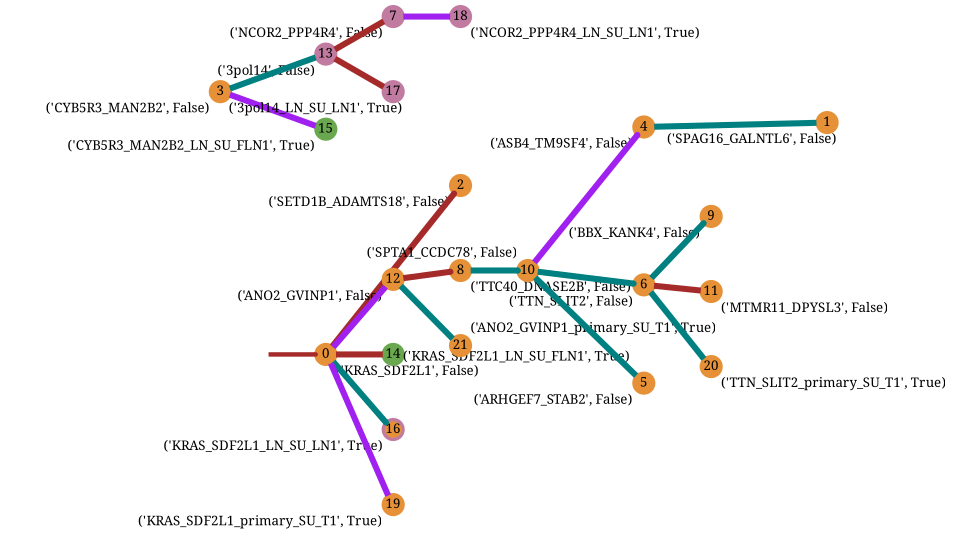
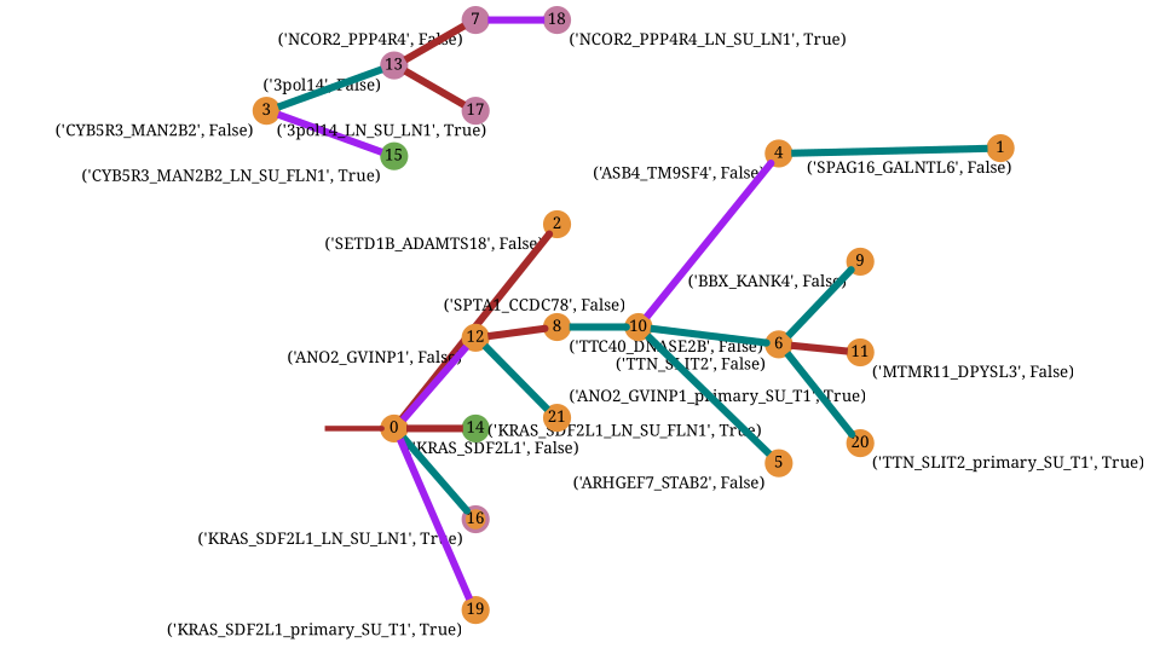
  strict digraph {
    fontname="Noto Serif"
    forcelabels=true
    nodesep=0.7
    rankdir=LR
    ranksep=0.6
    splines=false
    node [color="#e69138ff" fillcolor="#e69138ff" fixedsize=true fontname="Noto Serif" fontsize="12pt" penwidth=3 shape=circle style=filled xlabel="('KRAS_SDF2L1', False)"]
    edge [arrowhead=dot arrowsize=0 color=teal fontname="Noto Serif" minlen=1.25 penwidth=5.5 style=solid]
    0 [height=0.25]
    2 [height=0.25 xlabel="('SETD1B_ADAMTS18', False)"]
    12 [height=0.25 xlabel="('ANO2_GVINP1', False)"]
    14 [color="#6aa84fff" fillcolor="#6aa84fff" height=0.25 xlabel="('KRAS_SDF2L1_LN_SU_FLN1', True)"]
    16 [color="#c27ba0ff" height=0.25 xlabel="('KRAS_SDF2L1_LN_SU_LN1', True)"]
    19 [height=0.25 xlabel="('KRAS_SDF2L1_primary_SU_T1', True)"]
    8 [height=0.25 xlabel="('TTC40_DNASE2B', False)"]
    21 [height=0.25 xlabel="('ANO2_GVINP1_primary_SU_T1', True)"]
    3 [height=0.25 xlabel="('CYB5R3_MAN2B2', False)"]
    13 [color="#c27ba0ff" fillcolor="#c27ba0ff" height=0.25 xlabel="('3pol14', False)"]
    15 [color="#6aa84fff" fillcolor="#6aa84fff" height=0.25 xlabel="('CYB5R3_MAN2B2_LN_SU_FLN1', True)"]
    10 [height=0.25 xlabel="('SPTA1_CCDC78', False)"]
    7 [color="#c27ba0ff" fillcolor="#c27ba0ff" height=0.25 xlabel="('NCOR2_PPP4R4', False)"]
    17 [color="#c27ba0ff" fillcolor="#c27ba0ff" height=0.25 xlabel="('3pol14_LN_SU_LN1', True)"]
    18 [color="#c27ba0ff" fillcolor="#c27ba0ff" height=0.25 xlabel="('NCOR2_PPP4R4_LN_SU_LN1', True)"]
    4 [height=0.25 xlabel="('ASB4_TM9SF4', False)"]
    1 [height=0.25 xlabel="('SPAG16_GALNTL6', False)"]
    6 [height=0.25 xlabel="('TTN_SLIT2', False)"]
    9 [height=0.25 xlabel="('BBX_KANK4', False)"]
    11 [height=0.25 xlabel="('MTMR11_DPYSL3', False)"]
    20 [height=0.25 xlabel="('TTN_SLIT2_primary_SU_T1', True)"]
    5 [height=0.25 xlabel="('ARHGEF7_STAB2', False)"]
    normal [style=invis color="" fillcolor="" fixedsize="" fontsize="" shape=""]
    0 -> 2 [color=brown minlen=2.9000000953674316]
    0 -> 12 [arrowhead=onormal color=purple minlen=1.5]
    0 -> 14 [arrowhead=normal color=brown]
    0 -> 16
    0 -> 19 [arrowhead=onormal color=purple]
    12 -> 8 [color=brown minlen=1.7000000476837158]
    12 -> 21 [arrowhead=normal]
    8 -> 10 [minlen=1.600000023841858]
    3 -> 13 [arrowhead=normal]
    3 -> 15 [arrowhead=normal color=purple]
    13 -> 7 [arrowhead=onormal color=brown minlen=1.9000000953674316]
    13 -> 17 [arrowhead=onormal color=brown]
    10 -> 4 [color=purple minlen=2.5999999046325684]
    10 -> 6 [minlen=2.0999999046325684]
    10 -> 5 [arrowhead=onormal minlen=2.3000001907348633]
    7 -> 18 [arrowhead=normal color=purple]
    4 -> 1 [arrowhead=normal minlen=3.0]
    6 -> 9 [minlen=1.7000000476837158]
    6 -> 11 [arrowhead=normal color=brown minlen=1.5]
-   6 -> 20 [arrowhead=normal]
+   6 -> 20
    normal -> 0 [color=brown penwidth=4 minlen=""]
  }
